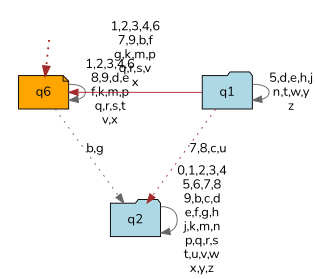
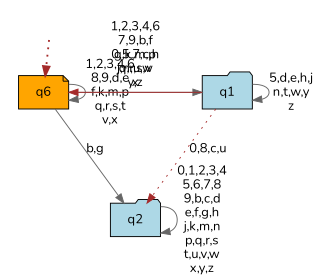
  digraph {
    fontname=Nunito
    rankdir=TB
    node [fontname=Nunito shape=folder style="rounded,filled" color=black fillcolor=lightblue]
    edge [color=gray40 fontname=Nunito style=solid]
    __start0 [height=0 shape=none style=invis width=0 color="" fillcolor=""]
    n2 [fillcolor=orange label=q6 shape=note]
    n3 [label=q1]
    n4 [label=q2 style=filled]
    subgraph cluster_1 {
      nodesep=0.15
      ranksep=0.15
      style=invis
      __start0
      n2
    }
    __start0 -> n2 [color=brown penwidth=2 style=dotted]
    n2 -> n2 [label="1,2,3,4,6\n8,9,d,e\nf,k,m,p\nq,r,s,t\nv,x"]
-   n2 -> n4 [label="b,g" style=dotted]
+   n2 -> n3 [label="0,5,7,c,h\nj,n,u,w\ny,z"]
+   n2 -> n4 [label="b,g"]
    n3 -> n2 [color=brown label="1,2,3,4,6\n7,9,b,f\ng,k,m,p\nq,r,s,v\nx"]
    n3 -> n3 [label="5,d,e,h,j\nn,t,w,y\nz"]
-   n3 -> n4 [color=brown label="7,8,c,u" style=dotted]
+   n3 -> n4 [color=brown label="0,8,c,u" style=dotted]
    n4 -> n4 [label="0,1,2,3,4\n5,6,7,8\n9,b,c,d\ne,f,g,h\nj,k,m,n\np,q,r,s\nt,u,v,w\nx,y,z"]
  }
